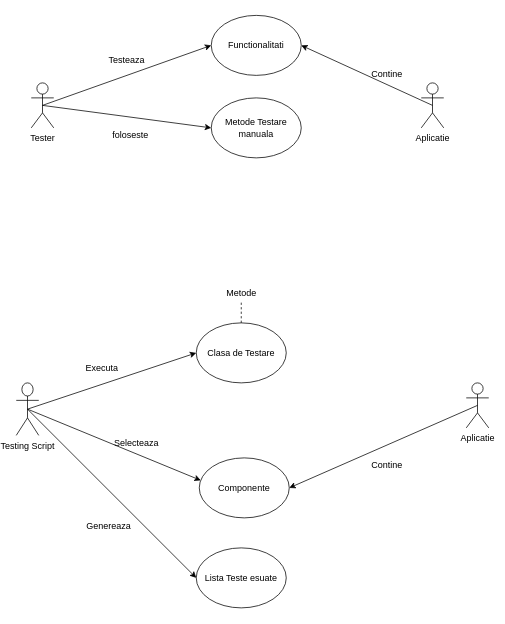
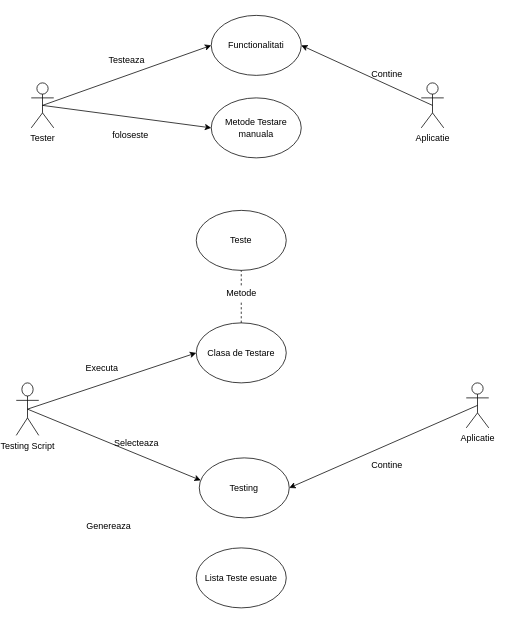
  <mxCell id="0" />
  <mxCell id="1" parent="0" />
  <mxCell id="2" value="Tester" style="shape=umlActor;verticalLabelPosition=bottom;labelBackgroundColor=#ffffff;verticalAlign=top;html=1;outlineConnect=0;" parent="1" vertex="1"><mxGeometry x="40" y="110" width="30" height="60" as="geometry" /></mxCell>
  <mxCell id="3" value="Aplicatie" style="shape=umlActor;verticalLabelPosition=bottom;labelBackgroundColor=#ffffff;verticalAlign=top;html=1;outlineConnect=0;" parent="1" vertex="1"><mxGeometry x="560" y="110" width="30" height="60" as="geometry" /></mxCell>
  <mxCell id="4" value="Functionalitati" style="ellipse;whiteSpace=wrap;html=1;" parent="1" vertex="1"><mxGeometry x="280" y="20" width="120" height="80" as="geometry" /></mxCell>
  <mxCell id="5" value="Metode Testare manuala" style="ellipse;whiteSpace=wrap;html=1;" parent="1" vertex="1"><mxGeometry x="280" y="130" width="120" height="80" as="geometry" /></mxCell>
  <mxCell id="6" value="" style="endArrow=classic;html=1;entryX=0;entryY=0.5;entryDx=0;entryDy=0;exitX=0.5;exitY=0.5;exitDx=0;exitDy=0;exitPerimeter=0;" parent="1" source="2" target="4" edge="1"><mxGeometry width="50" height="50" relative="1" as="geometry"><mxPoint x="120" y="150" as="sourcePoint" /><mxPoint x="310" y="170" as="targetPoint" /></mxGeometry></mxCell>
  <mxCell id="7" value="" style="endArrow=classic;html=1;entryX=0;entryY=0.5;entryDx=0;entryDy=0;exitX=0.5;exitY=0.5;exitDx=0;exitDy=0;exitPerimeter=0;" parent="1" source="2" target="5" edge="1"><mxGeometry width="50" height="50" relative="1" as="geometry"><mxPoint x="65" y="150" as="sourcePoint" /><mxPoint x="290" y="70" as="targetPoint" /></mxGeometry></mxCell>
  <mxCell id="8" value="" style="endArrow=classic;html=1;entryX=1;entryY=0.5;entryDx=0;entryDy=0;exitX=0.5;exitY=0.5;exitDx=0;exitDy=0;exitPerimeter=0;" parent="1" source="3" target="4" edge="1"><mxGeometry width="50" height="50" relative="1" as="geometry"><mxPoint x="420" y="230" as="sourcePoint" /><mxPoint x="645" y="310" as="targetPoint" /></mxGeometry></mxCell>
  <mxCell id="9" value="foloseste" style="text;html=1;align=center;verticalAlign=middle;resizable=0;points=[];autosize=1;" vertex="1" parent="1"><mxGeometry x="137" y="170" width="70" height="20" as="geometry" /></mxCell>
  <mxCell id="10" value="Testeaza" style="text;html=1;align=center;verticalAlign=middle;resizable=0;points=[];autosize=1;" vertex="1" parent="1"><mxGeometry x="137" y="70" width="60" height="20" as="geometry" /></mxCell>
  <mxCell id="11" value="Testing Script" style="shape=umlActor;verticalLabelPosition=bottom;labelBackgroundColor=#ffffff;verticalAlign=top;html=1;outlineConnect=0;" vertex="1" parent="1"><mxGeometry x="20" y="510" width="30" height="70" as="geometry" /></mxCell>
  <mxCell id="12" value="Clasa de Testare" style="ellipse;whiteSpace=wrap;html=1;" vertex="1" parent="1"><mxGeometry x="260" y="430" width="120" height="80" as="geometry" /></mxCell>
- <mxCell id="13" value="Componente" style="ellipse;whiteSpace=wrap;html=1;" vertex="1" parent="1"><mxGeometry x="264" y="610" width="120" height="80" as="geometry" /></mxCell>
+ <mxCell id="13" value="Testing" style="ellipse;whiteSpace=wrap;html=1;" vertex="1" parent="1"><mxGeometry x="264" y="610" width="120" height="80" as="geometry" /></mxCell>
+ <mxCell id="14" value="Teste" style="ellipse;whiteSpace=wrap;html=1;" vertex="1" parent="1"><mxGeometry x="260" y="280" width="120" height="80" as="geometry" /></mxCell>
  <mxCell id="15" value="Contine" style="text;html=1;align=center;verticalAlign=middle;resizable=0;points=[];autosize=1;" vertex="1" parent="1"><mxGeometry x="484" y="88" width="60" height="20" as="geometry" /></mxCell>
  <mxCell id="16" value="Aplicatie" style="shape=umlActor;verticalLabelPosition=bottom;labelBackgroundColor=#ffffff;verticalAlign=top;html=1;outlineConnect=0;" vertex="1" parent="1"><mxGeometry x="620" y="510" width="30" height="60" as="geometry" /></mxCell>
+ <mxCell id="17" value="" style="endArrow=none;dashed=1;html=1;exitX=0.5;exitY=0;exitDx=0;exitDy=0;entryX=0.5;entryY=1;entryDx=0;entryDy=0;" edge="1" parent="1" source="18" target="14"><mxGeometry width="50" height="50" relative="1" as="geometry"><mxPoint x="300" y="380" as="sourcePoint" /><mxPoint x="350" y="330" as="targetPoint" /></mxGeometry></mxCell>
  <mxCell id="18" value="Metode" style="text;html=1;align=center;verticalAlign=middle;resizable=0;points=[];autosize=1;" vertex="1" parent="1"><mxGeometry x="290" y="380" width="60" height="20" as="geometry" /></mxCell>
  <mxCell id="19" value="" style="endArrow=none;dashed=1;html=1;exitX=0.5;exitY=0;exitDx=0;exitDy=0;entryX=0.5;entryY=1;entryDx=0;entryDy=0;" edge="1" parent="1" source="12" target="18"><mxGeometry width="50" height="50" relative="1" as="geometry"><mxPoint x="320" y="430" as="sourcePoint" /><mxPoint x="320" y="360" as="targetPoint" /></mxGeometry></mxCell>
  <mxCell id="20" value="" style="endArrow=classic;html=1;exitX=0.5;exitY=0.5;exitDx=0;exitDy=0;exitPerimeter=0;entryX=0;entryY=0.5;entryDx=0;entryDy=0;" edge="1" parent="1" source="11" target="12"><mxGeometry width="50" height="50" relative="1" as="geometry"><mxPoint x="300" y="380" as="sourcePoint" /><mxPoint x="350" y="330" as="targetPoint" /></mxGeometry></mxCell>
  <mxCell id="21" value="Executa" style="text;html=1;align=center;verticalAlign=middle;resizable=0;points=[];autosize=1;" vertex="1" parent="1"><mxGeometry x="104" y="481" width="60" height="20" as="geometry" /></mxCell>
  <mxCell id="22" value="" style="endArrow=classic;html=1;entryX=0.017;entryY=0.375;entryDx=0;entryDy=0;entryPerimeter=0;exitX=0.5;exitY=0.5;exitDx=0;exitDy=0;exitPerimeter=0;" edge="1" parent="1" source="11" target="13"><mxGeometry width="50" height="50" relative="1" as="geometry"><mxPoint x="300" y="380" as="sourcePoint" /><mxPoint x="350" y="330" as="targetPoint" /></mxGeometry></mxCell>
  <mxCell id="23" value="Selecteaza" style="text;html=1;align=center;verticalAlign=middle;resizable=0;points=[];autosize=1;" vertex="1" parent="1"><mxGeometry x="140" y="580" width="80" height="20" as="geometry" /></mxCell>
  <mxCell id="24" value="Lista Teste esuate" style="ellipse;whiteSpace=wrap;html=1;" vertex="1" parent="1"><mxGeometry x="260" y="730" width="120" height="80" as="geometry" /></mxCell>
- <mxCell id="25" value="" style="endArrow=classic;html=1;exitX=0.5;exitY=0.5;exitDx=0;exitDy=0;exitPerimeter=0;entryX=0;entryY=0.5;entryDx=0;entryDy=0;" edge="1" parent="1" source="11" target="24"><mxGeometry width="50" height="50" relative="1" as="geometry"><mxPoint x="300" y="690" as="sourcePoint" /><mxPoint x="350" y="640" as="targetPoint" /></mxGeometry></mxCell>
  <mxCell id="26" value="Genereaza" style="text;html=1;align=center;verticalAlign=middle;resizable=0;points=[];autosize=1;" vertex="1" parent="1"><mxGeometry x="103" y="691" width="80" height="20" as="geometry" /></mxCell>
  <mxCell id="27" value="" style="endArrow=classic;html=1;exitX=0.5;exitY=0.5;exitDx=0;exitDy=0;exitPerimeter=0;entryX=1;entryY=0.5;entryDx=0;entryDy=0;" edge="1" parent="1" source="16" target="13"><mxGeometry width="50" height="50" relative="1" as="geometry"><mxPoint x="300" y="660" as="sourcePoint" /><mxPoint x="350" y="610" as="targetPoint" /></mxGeometry></mxCell>
  <mxCell id="28" value="Contine" style="text;html=1;align=center;verticalAlign=middle;resizable=0;points=[];autosize=1;" vertex="1" parent="1"><mxGeometry x="484" y="610" width="60" height="20" as="geometry" /></mxCell>
